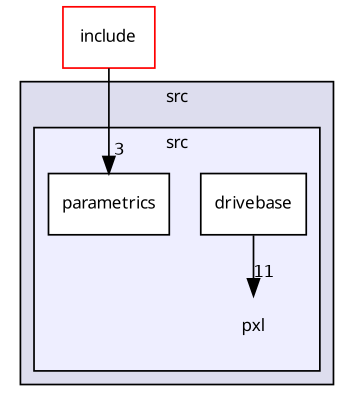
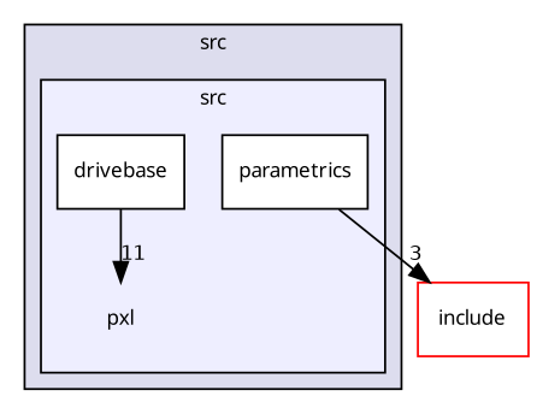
  digraph {
    compound=true
    fontname="Noto Sans"
    node [fontname="Noto Sans" fontsize=10 shape=box fillcolor=white style=filled]
    edge [fontname="Noto Sans" labeldistance=1.5 labelfontname=Helvetica labelfontsize=10]
    n1 [label=pxl shape=plaintext fillcolor="" style=""]
    n2 [label=drivebase]
    n3 [label=parametrics]
    n4 [color=red label=include]
    subgraph cluster_1 {
      bgcolor="#ddddee"
      fontsize=10
      label=src
      pencolor=black
      subgraph cluster_2 {
        bgcolor="#eeeeff"
        fontsize=10
        label=src
        pencolor=black
        n1
        n2
        n3
      }
    }
    n2 -> n1 [headlabel=11]
-   n4 -> n3 [headlabel=3]
+   n3 -> n4 [headlabel=3]
  }
